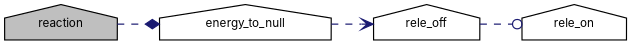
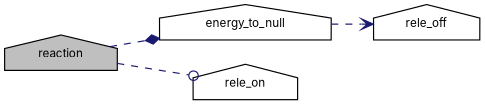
  digraph {
    fontname=Inter
    rankdir=LR
    node [color=black fillcolor=white fontname=Inter fontsize=10 shape=house style=filled]
    edge [color=midnightblue fontname=Inter fontsize=10 labelfontname=Helvetica labelfontsize=10 style=dashed]
    n1 [fillcolor=grey75 fontcolor=black height=0.2 label=reaction width=0.4]
    n2 [height=0.2 label=energy_to_null width=0.4]
    n3 [height=0.2 label=rele_on width=0.4]
    n4 [height=0.2 label=rele_off width=0.4]
    n1 -> n2 [arrowhead=diamond]
-   n4 -> n3 [arrowhead=odot]
+   n1 -> n3 [arrowhead=odot]
    n2 -> n4 [arrowhead=vee]
  }
